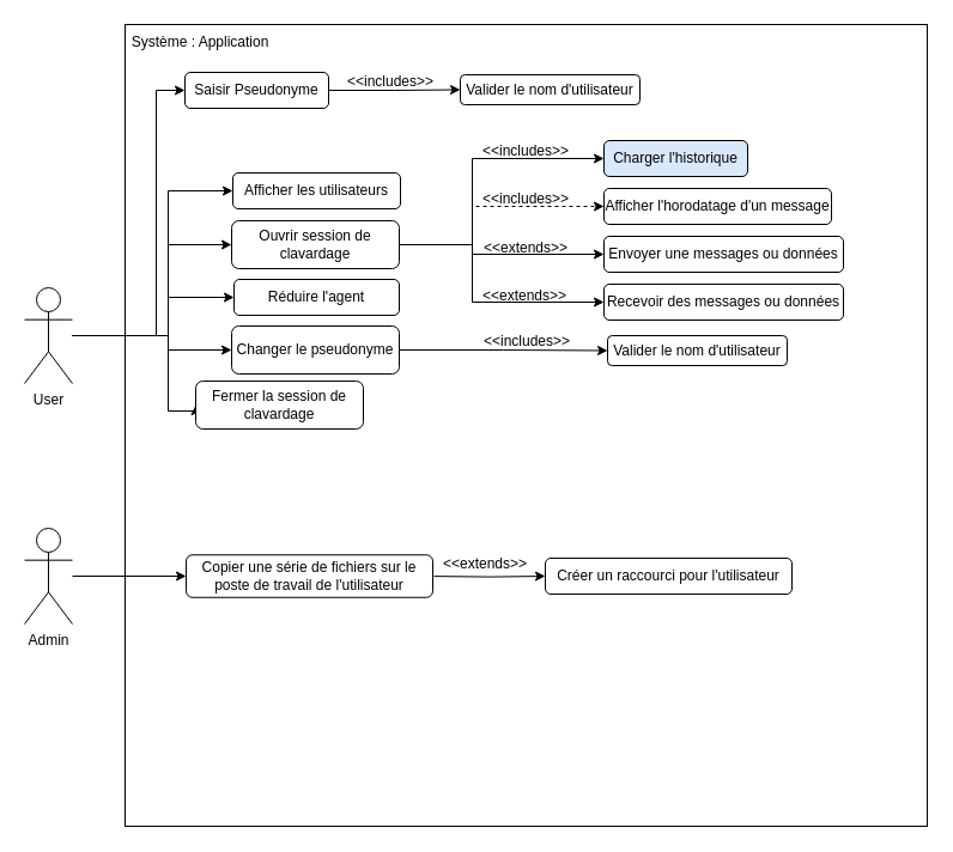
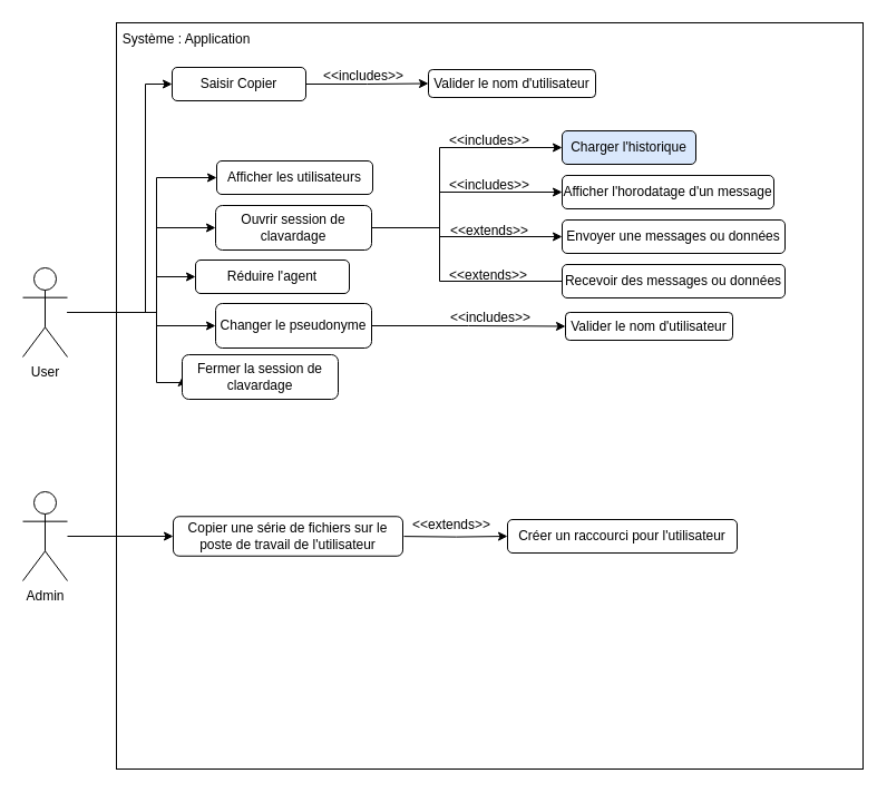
  <mxCell id="0" />
  <mxCell id="1" parent="0" />
  <mxCell id="2" value="Admin" style="shape=umlActor;verticalLabelPosition=bottom;verticalAlign=top;html=1;outlineConnect=0;" vertex="1" parent="1"><mxGeometry x="20" y="441" width="40" height="80" as="geometry" /></mxCell>
  <mxCell id="3" value="" style="whiteSpace=wrap;html=1;aspect=fixed;" vertex="1" parent="1"><mxGeometry x="104" y="20" width="670" height="670" as="geometry" /></mxCell>
  <mxCell id="4" style="edgeStyle=orthogonalEdgeStyle;rounded=0;orthogonalLoop=1;jettySize=auto;html=1;entryX=0;entryY=0.5;entryDx=0;entryDy=0;" edge="1" parent="1" source="8" target="12"><mxGeometry relative="1" as="geometry"><Array as="points"><mxPoint x="130" y="280" /><mxPoint x="130" y="75" /></Array></mxGeometry></mxCell>
  <mxCell id="5" style="edgeStyle=orthogonalEdgeStyle;rounded=0;orthogonalLoop=1;jettySize=auto;html=1;entryX=0;entryY=0.5;entryDx=0;entryDy=0;" edge="1" parent="1" source="8" target="13"><mxGeometry relative="1" as="geometry"><Array as="points"><mxPoint x="140" y="280" /><mxPoint x="140" y="159" /></Array></mxGeometry></mxCell>
  <mxCell id="6" style="edgeStyle=orthogonalEdgeStyle;rounded=0;orthogonalLoop=1;jettySize=auto;html=1;entryX=0;entryY=0.5;entryDx=0;entryDy=0;" edge="1" parent="1" source="8" target="36"><mxGeometry relative="1" as="geometry"><Array as="points"><mxPoint x="140" y="280" /><mxPoint x="140" y="292" /></Array></mxGeometry></mxCell>
  <mxCell id="7" style="edgeStyle=orthogonalEdgeStyle;rounded=0;orthogonalLoop=1;jettySize=auto;html=1;entryX=0;entryY=0.5;entryDx=0;entryDy=0;" edge="1" parent="1" source="8" target="21"><mxGeometry relative="1" as="geometry"><Array as="points"><mxPoint x="140" y="280" /><mxPoint x="140" y="343" /></Array></mxGeometry></mxCell>
  <mxCell id="8" value="User" style="shape=umlActor;verticalLabelPosition=bottom;verticalAlign=top;html=1;outlineConnect=0;" vertex="1" parent="1"><mxGeometry x="20" y="240" width="40" height="80" as="geometry" /></mxCell>
  <mxCell id="9" style="edgeStyle=orthogonalEdgeStyle;rounded=0;orthogonalLoop=1;jettySize=auto;html=1;entryX=0;entryY=0.5;entryDx=0;entryDy=0;" edge="1" parent="1" target="18"><mxGeometry relative="1" as="geometry"><mxPoint x="94" y="280" as="sourcePoint" /><Array as="points"><mxPoint x="140" y="280" /><mxPoint x="140" y="204" /></Array></mxGeometry></mxCell>
  <mxCell id="10" style="edgeStyle=orthogonalEdgeStyle;rounded=0;orthogonalLoop=1;jettySize=auto;html=1;entryX=0;entryY=0.5;entryDx=0;entryDy=0;" edge="1" parent="1" target="23"><mxGeometry relative="1" as="geometry"><mxPoint x="94" y="280" as="sourcePoint" /><Array as="points"><mxPoint x="140" y="280" /><mxPoint x="140" y="248" /></Array></mxGeometry></mxCell>
  <mxCell id="11" style="edgeStyle=orthogonalEdgeStyle;rounded=0;orthogonalLoop=1;jettySize=auto;html=1;exitX=1;exitY=0.5;exitDx=0;exitDy=0;entryX=0;entryY=0.5;entryDx=0;entryDy=0;" edge="1" parent="1" source="12" target="28"><mxGeometry relative="1" as="geometry" /></mxCell>
- <mxCell id="12" value="&lt;div&gt;Saisir Pseudonyme&lt;/div&gt;" style="rounded=1;whiteSpace=wrap;html=1;" vertex="1" parent="1"><mxGeometry x="154" y="60" width="120" height="30" as="geometry" /></mxCell>
+ <mxCell id="12" value="&lt;div&gt;Saisir Copier&lt;/div&gt;" style="rounded=1;whiteSpace=wrap;html=1;" vertex="1" parent="1"><mxGeometry x="154" y="60" width="120" height="30" as="geometry" /></mxCell>
  <mxCell id="13" value="&lt;div&gt;Afficher les utilisateurs&lt;/div&gt;" style="rounded=1;whiteSpace=wrap;html=1;" vertex="1" parent="1"><mxGeometry x="194" y="144" width="140" height="30" as="geometry" /></mxCell>
  <mxCell id="14" style="edgeStyle=orthogonalEdgeStyle;rounded=0;orthogonalLoop=1;jettySize=auto;html=1;exitX=1;exitY=0.5;exitDx=0;exitDy=0;entryX=0;entryY=0.5;entryDx=0;entryDy=0;" edge="1" parent="1" source="18" target="22"><mxGeometry relative="1" as="geometry"><Array as="points"><mxPoint x="394" y="204" /><mxPoint x="394" y="132" /></Array></mxGeometry></mxCell>
- <mxCell id="15" style="edgeStyle=orthogonalEdgeStyle;rounded=0;orthogonalLoop=1;jettySize=auto;html=1;exitX=1;exitY=0.5;exitDx=0;exitDy=0;entryX=0;entryY=0.5;entryDx=0;entryDy=0;dashed=1;" edge="1" parent="1" source="18" target="20"><mxGeometry relative="1" as="geometry"><Array as="points"><mxPoint x="394" y="204" /><mxPoint x="394" y="172" /></Array></mxGeometry></mxCell>
+ <mxCell id="15" style="edgeStyle=orthogonalEdgeStyle;rounded=0;orthogonalLoop=1;jettySize=auto;html=1;exitX=1;exitY=0.5;exitDx=0;exitDy=0;entryX=0;entryY=0.5;entryDx=0;entryDy=0;" edge="1" parent="1" source="18" target="20"><mxGeometry relative="1" as="geometry"><Array as="points"><mxPoint x="394" y="204" /><mxPoint x="394" y="172" /></Array></mxGeometry></mxCell>
  <mxCell id="16" style="edgeStyle=orthogonalEdgeStyle;rounded=0;orthogonalLoop=1;jettySize=auto;html=1;exitX=1;exitY=0.5;exitDx=0;exitDy=0;entryX=0;entryY=0.5;entryDx=0;entryDy=0;" edge="1" parent="1" source="18" target="19"><mxGeometry relative="1" as="geometry"><Array as="points"><mxPoint x="394" y="204" /><mxPoint x="394" y="212" /></Array></mxGeometry></mxCell>
- <mxCell id="17" style="edgeStyle=orthogonalEdgeStyle;rounded=0;orthogonalLoop=1;jettySize=auto;html=1;entryX=0;entryY=0.5;entryDx=0;entryDy=0;" edge="1" parent="1" source="18" target="30"><mxGeometry relative="1" as="geometry"><Array as="points"><mxPoint x="394" y="204" /><mxPoint x="394" y="252" /></Array></mxGeometry></mxCell>
+ <mxCell id="17" style="edgeStyle=orthogonalEdgeStyle;rounded=0;orthogonalLoop=1;jettySize=auto;html=1;entryX=0;entryY=0.5;entryDx=0;entryDy=0;endArrow=none;" edge="1" parent="1" source="18" target="30"><mxGeometry relative="1" as="geometry"><Array as="points"><mxPoint x="394" y="204" /><mxPoint x="394" y="252" /></Array></mxGeometry></mxCell>
  <mxCell id="18" value="Ouvrir session de clavardage" style="rounded=1;whiteSpace=wrap;html=1;" vertex="1" parent="1"><mxGeometry x="193" y="184" width="140" height="40" as="geometry" /></mxCell>
  <mxCell id="19" value="Envoyer une messages ou données" style="rounded=1;whiteSpace=wrap;html=1;" vertex="1" parent="1"><mxGeometry x="504" y="197" width="200" height="30" as="geometry" /></mxCell>
  <mxCell id="20" value="Afficher l'horodatage d'un message" style="rounded=1;whiteSpace=wrap;html=1;" vertex="1" parent="1"><mxGeometry x="504" y="157" width="190" height="30" as="geometry" /></mxCell>
  <mxCell id="21" value="Fermer la session de clavardage" style="rounded=1;whiteSpace=wrap;html=1;" vertex="1" parent="1"><mxGeometry x="163" y="318" width="140" height="40" as="geometry" /></mxCell>
  <mxCell id="22" value="Charger l'historique" style="rounded=1;whiteSpace=wrap;html=1;fillColor=#dae8fc;" vertex="1" parent="1"><mxGeometry x="504" y="117" width="120" height="30" as="geometry" /></mxCell>
- <mxCell id="23" value="Réduire l'agent" style="rounded=1;whiteSpace=wrap;html=1;" vertex="1" parent="1"><mxGeometry x="195" y="233" width="138" height="30" as="geometry" /></mxCell>
+ <mxCell id="23" value="Réduire l'agent" style="rounded=1;whiteSpace=wrap;html=1;" vertex="1" parent="1"><mxGeometry x="175" y="233" width="138" height="30" as="geometry" /></mxCell>
  <mxCell id="24" style="edgeStyle=orthogonalEdgeStyle;rounded=0;orthogonalLoop=1;jettySize=auto;html=1;entryX=0;entryY=0.5;entryDx=0;entryDy=0;" edge="1" parent="1" target="39"><mxGeometry relative="1" as="geometry"><mxPoint x="362" y="481.1" as="sourcePoint" /></mxGeometry></mxCell>
  <mxCell id="25" value="&lt;div&gt;Copier une série de fichiers sur le poste de travail de l'utilisateur&lt;/div&gt;" style="rounded=1;whiteSpace=wrap;html=1;" vertex="1" parent="1"><mxGeometry x="155" y="463.25" width="206" height="35.5" as="geometry" /></mxCell>
  <mxCell id="26" value="" style="endArrow=classic;html=1;rounded=0;entryX=0;entryY=0.5;entryDx=0;entryDy=0;" edge="1" parent="1" source="2" target="25"><mxGeometry width="50" height="50" relative="1" as="geometry"><mxPoint x="164" y="490" as="sourcePoint" /><mxPoint x="214" y="440" as="targetPoint" /></mxGeometry></mxCell>
  <mxCell id="27" value="Système : Application" style="text;html=1;strokeColor=none;fillColor=none;align=center;verticalAlign=middle;whiteSpace=wrap;rounded=0;" vertex="1" parent="1"><mxGeometry x="104" y="20" width="126" height="30" as="geometry" /></mxCell>
  <mxCell id="28" value="&lt;div&gt;Valider le nom d'utilisateur&lt;/div&gt;" style="rounded=1;whiteSpace=wrap;html=1;" vertex="1" parent="1"><mxGeometry x="384" y="62" width="150" height="25" as="geometry" /></mxCell>
  <mxCell id="29" value="&amp;lt;&amp;lt;includes&amp;gt;&amp;gt;" style="text;html=1;strokeColor=none;fillColor=none;align=center;verticalAlign=middle;whiteSpace=wrap;rounded=0;" vertex="1" parent="1"><mxGeometry x="291" y="63" width="70" height="10" as="geometry" /></mxCell>
  <mxCell id="30" value="Recevoir des messages ou données" style="rounded=1;whiteSpace=wrap;html=1;" vertex="1" parent="1"><mxGeometry x="504" y="237" width="200" height="30" as="geometry" /></mxCell>
  <mxCell id="31" value="&amp;lt;&amp;lt;extends&amp;gt;&amp;gt;" style="text;html=1;strokeColor=none;fillColor=none;align=center;verticalAlign=middle;whiteSpace=wrap;rounded=0;" vertex="1" parent="1"><mxGeometry x="403" y="242" width="70" height="10" as="geometry" /></mxCell>
  <mxCell id="32" value="&lt;div&gt;&amp;lt;&amp;lt;extends&amp;gt;&amp;gt;&lt;/div&gt;" style="text;html=1;strokeColor=none;fillColor=none;align=center;verticalAlign=middle;whiteSpace=wrap;rounded=0;" vertex="1" parent="1"><mxGeometry x="404" y="202" width="70" height="10" as="geometry" /></mxCell>
  <mxCell id="33" value="&lt;div&gt;&amp;lt;&amp;lt;includes&amp;gt;&amp;gt;&lt;/div&gt;" style="text;html=1;strokeColor=none;fillColor=none;align=center;verticalAlign=middle;whiteSpace=wrap;rounded=0;" vertex="1" parent="1"><mxGeometry x="404" y="161" width="70" height="10" as="geometry" /></mxCell>
  <mxCell id="34" value="&lt;div&gt;&amp;lt;&amp;lt;includes&amp;gt;&amp;gt;&lt;/div&gt;" style="text;html=1;strokeColor=none;fillColor=none;align=center;verticalAlign=middle;whiteSpace=wrap;rounded=0;" vertex="1" parent="1"><mxGeometry x="404" y="121" width="70" height="10" as="geometry" /></mxCell>
  <mxCell id="35" style="edgeStyle=orthogonalEdgeStyle;rounded=0;orthogonalLoop=1;jettySize=auto;html=1;entryX=0;entryY=0.5;entryDx=0;entryDy=0;" edge="1" parent="1" source="36" target="37"><mxGeometry relative="1" as="geometry" /></mxCell>
  <mxCell id="36" value="Changer le pseudonyme" style="rounded=1;whiteSpace=wrap;html=1;" vertex="1" parent="1"><mxGeometry x="193" y="272" width="140" height="40" as="geometry" /></mxCell>
  <mxCell id="37" value="&lt;div&gt;Valider le nom d'utilisateur&lt;/div&gt;" style="rounded=1;whiteSpace=wrap;html=1;" vertex="1" parent="1"><mxGeometry x="507" y="280" width="150" height="25" as="geometry" /></mxCell>
  <mxCell id="38" value="&amp;lt;&amp;lt;includes&amp;gt;&amp;gt;" style="text;html=1;strokeColor=none;fillColor=none;align=center;verticalAlign=middle;whiteSpace=wrap;rounded=0;" vertex="1" parent="1"><mxGeometry x="405" y="280" width="70" height="10" as="geometry" /></mxCell>
  <mxCell id="39" value="Créer un raccourci pour l'utilisateur" style="rounded=1;whiteSpace=wrap;html=1;" vertex="1" parent="1"><mxGeometry x="455" y="466" width="206" height="30" as="geometry" /></mxCell>
  <mxCell id="40" value="&amp;lt;&amp;lt;extends&amp;gt;&amp;gt;" style="text;html=1;strokeColor=none;fillColor=none;align=center;verticalAlign=middle;whiteSpace=wrap;rounded=0;" vertex="1" parent="1"><mxGeometry x="370" y="466" width="70" height="10" as="geometry" /></mxCell>
